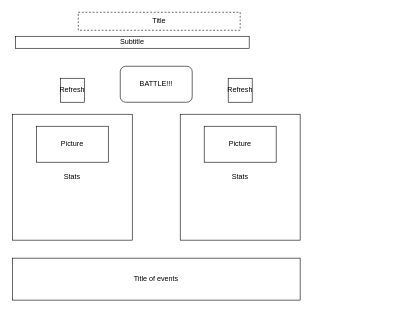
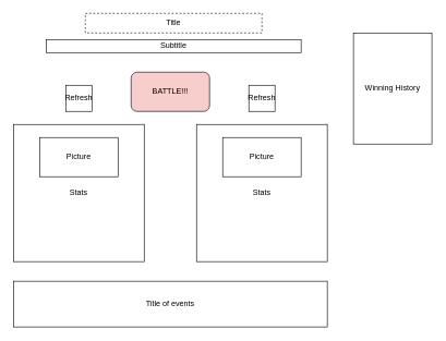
  <mxCell id="0" />
  <mxCell id="1" parent="0" />
  <mxCell id="2" value="Title" style="rounded=0;whiteSpace=wrap;html=1;dashed=1;" vertex="1" parent="1"><mxGeometry x="130" y="20" width="270" height="30" as="geometry" /></mxCell>
- <mxCell id="3" value="Subtitle" style="rounded=0;whiteSpace=wrap;html=1;" vertex="1" parent="1"><mxGeometry x="25" y="60" width="390" height="20" as="geometry" /></mxCell>
+ <mxCell id="3" value="Subtitle" style="rounded=0;whiteSpace=wrap;html=1;" vertex="1" parent="1"><mxGeometry x="70" y="60" width="390" height="20" as="geometry" /></mxCell>
  <mxCell id="4" value="Refresh" style="rounded=0;whiteSpace=wrap;html=1;" vertex="1" parent="1"><mxGeometry x="100" y="130" width="40" height="40" as="geometry" /></mxCell>
  <mxCell id="5" value="Stats" style="rounded=0;whiteSpace=wrap;html=1;" vertex="1" parent="1"><mxGeometry x="20" y="190" width="200" height="210" as="geometry" /></mxCell>
  <mxCell id="6" value="Picture" style="rounded=0;whiteSpace=wrap;html=1;" vertex="1" parent="1"><mxGeometry x="60" y="210" width="120" height="60" as="geometry" /></mxCell>
  <mxCell id="7" value="Refresh" style="rounded=0;whiteSpace=wrap;html=1;" vertex="1" parent="1"><mxGeometry x="380" y="130" width="40" height="40" as="geometry" /></mxCell>
  <mxCell id="8" value="Stats" style="rounded=0;whiteSpace=wrap;html=1;" vertex="1" parent="1"><mxGeometry x="300" y="190" width="200" height="210" as="geometry" /></mxCell>
  <mxCell id="9" value="Picture" style="rounded=0;whiteSpace=wrap;html=1;" vertex="1" parent="1"><mxGeometry x="340" y="210" width="120" height="60" as="geometry" /></mxCell>
- <mxCell id="10" value="BATTLE!!!" style="rounded=1;whiteSpace=wrap;html=1;" vertex="1" parent="1"><mxGeometry x="200" y="110" width="120" height="60" as="geometry" /></mxCell>
+ <mxCell id="10" value="BATTLE!!!" style="rounded=1;whiteSpace=wrap;html=1;fillColor=#f8cecc;" vertex="1" parent="1"><mxGeometry x="200" y="110" width="120" height="60" as="geometry" /></mxCell>
  <mxCell id="11" value="Title of events" style="rounded=0;whiteSpace=wrap;html=1;" vertex="1" parent="1"><mxGeometry x="20" y="430" width="480" height="70" as="geometry" /></mxCell>
+ <mxCell id="12" value="Winning History" style="rounded=0;whiteSpace=wrap;html=1;" vertex="1" parent="1"><mxGeometry x="540" y="50" width="120" height="170" as="geometry" /></mxCell>
